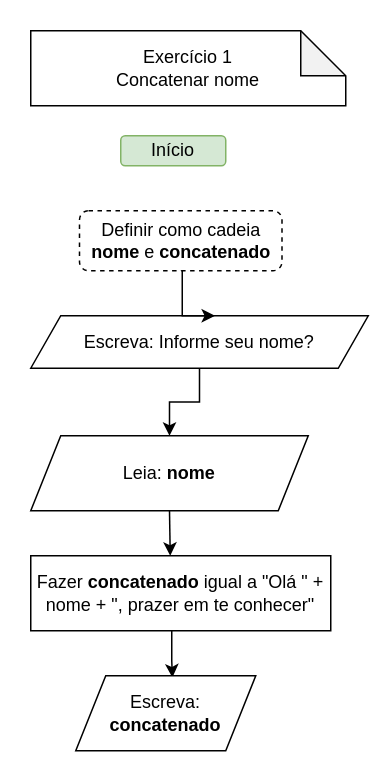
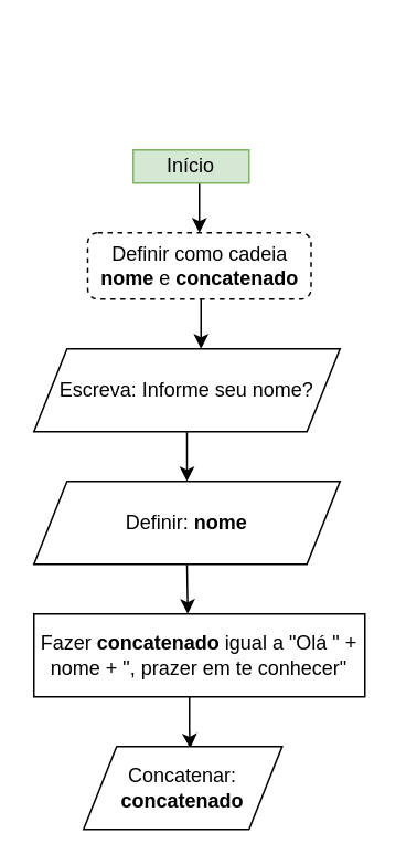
  <mxCell id="0" />
  <mxCell id="1" parent="0" />
- <mxCell id="3" value="Início" style="rounded=1;whiteSpace=wrap;html=1;fillColor=#d5e8d4;strokeColor=#82b366;" vertex="1" parent="1"><mxGeometry x="80" y="90" width="70" height="20" as="geometry" /></mxCell>
+ <mxCell id="2" value="" style="edgeStyle=orthogonalEdgeStyle;rounded=0;orthogonalLoop=1;jettySize=auto;html=1;" edge="1" parent="1" source="3" target="7"><mxGeometry relative="1" as="geometry"><Array as="points"><mxPoint x="120" y="120" /><mxPoint x="120" y="120" /></Array></mxGeometry></mxCell>
+ <mxCell id="3" value="Início" style="whiteSpace=wrap;html=1;fillColor=#d5e8d4;strokeColor=#82b366;rounded=0;" vertex="1" parent="1"><mxGeometry x="80" y="90" width="70" height="20" as="geometry" /></mxCell>
  <mxCell id="4" style="edgeStyle=orthogonalEdgeStyle;rounded=0;orthogonalLoop=1;jettySize=auto;html=1;exitX=0.5;exitY=1;exitDx=0;exitDy=0;" edge="1" parent="1" source="5" target="13"><mxGeometry relative="1" as="geometry" /></mxCell>
- <mxCell id="5" value="Escreva: Informe seu nome?" style="shape=parallelogram;perimeter=parallelogramPerimeter;whiteSpace=wrap;html=1;fixedSize=1;" vertex="1" parent="1"><mxGeometry x="20" y="210" width="225" height="35" as="geometry" /></mxCell>
+ <mxCell id="5" value="Escreva: Informe seu nome?" style="shape=parallelogram;perimeter=parallelogramPerimeter;whiteSpace=wrap;html=1;fixedSize=1;" vertex="1" parent="1"><mxGeometry x="20" y="210" width="185" height="50" as="geometry" /></mxCell>
  <mxCell id="6" style="edgeStyle=orthogonalEdgeStyle;rounded=0;orthogonalLoop=1;jettySize=auto;html=1;exitX=0.5;exitY=1;exitDx=0;exitDy=0;entryX=0.546;entryY=0;entryDx=0;entryDy=0;entryPerimeter=0;" edge="1" parent="1" source="7" target="5"><mxGeometry relative="1" as="geometry"><Array as="points"><mxPoint x="121" y="170" /></Array></mxGeometry></mxCell>
  <mxCell id="7" value="Definir como cadeia&lt;br&gt;&lt;b&gt;nome&lt;/b&gt; e&lt;b&gt; concatenado&lt;/b&gt;" style="whiteSpace=wrap;html=1;rounded=1;dashed=1;" vertex="1" parent="1"><mxGeometry x="52.5" y="140" width="135" height="40" as="geometry" /></mxCell>
  <mxCell id="8" value="" style="edgeStyle=orthogonalEdgeStyle;rounded=0;orthogonalLoop=1;jettySize=auto;html=1;entryX=0.537;entryY=0.023;entryDx=0;entryDy=0;entryPerimeter=0;" edge="1" parent="1" source="9" target="10"><mxGeometry relative="1" as="geometry"><Array as="points"><mxPoint x="114" y="440" /><mxPoint x="114" y="440" /></Array></mxGeometry></mxCell>
  <mxCell id="9" value="Fazer &lt;b&gt;concatenado&lt;/b&gt; igual a &quot;Olá &quot; + nome + &quot;, prazer em te conhecer&quot;" style="whiteSpace=wrap;html=1;" vertex="1" parent="1"><mxGeometry x="20" y="370" width="200" height="50" as="geometry" /></mxCell>
- <mxCell id="10" value="Escreva: &lt;br&gt;&lt;b&gt;concatenado&lt;/b&gt;" style="shape=parallelogram;perimeter=parallelogramPerimeter;whiteSpace=wrap;html=1;fixedSize=1;" vertex="1" parent="1"><mxGeometry x="50" y="450" width="120" height="50" as="geometry" /></mxCell>
- <mxCell id="11" value="Exercício 1&lt;br&gt;Concatenar nome" style="shape=note;whiteSpace=wrap;html=1;backgroundOutline=1;darkOpacity=0.05;" vertex="1" parent="1"><mxGeometry x="20" y="20" width="210" height="50" as="geometry" /></mxCell>
+ <mxCell id="10" value="Concatenar: &lt;br&gt;&lt;b&gt;concatenado&lt;/b&gt;" style="shape=parallelogram;perimeter=parallelogramPerimeter;whiteSpace=wrap;html=1;fixedSize=1;" vertex="1" parent="1"><mxGeometry x="50" y="450" width="120" height="50" as="geometry" /></mxCell>
  <mxCell id="12" style="edgeStyle=orthogonalEdgeStyle;rounded=0;orthogonalLoop=1;jettySize=auto;html=1;exitX=0.5;exitY=1;exitDx=0;exitDy=0;" edge="1" parent="1" source="13"><mxGeometry relative="1" as="geometry"><mxPoint x="113" y="370" as="targetPoint" /></mxGeometry></mxCell>
- <mxCell id="13" value="Leia: &lt;b&gt;nome&lt;/b&gt;" style="shape=parallelogram;perimeter=parallelogramPerimeter;whiteSpace=wrap;html=1;fixedSize=1;" vertex="1" parent="1"><mxGeometry x="20" y="290" width="185" height="50" as="geometry" /></mxCell>
+ <mxCell id="13" value="Definir: &lt;b&gt;nome&lt;/b&gt;" style="shape=parallelogram;perimeter=parallelogramPerimeter;whiteSpace=wrap;html=1;fixedSize=1;" vertex="1" parent="1"><mxGeometry x="20" y="290" width="185" height="50" as="geometry" /></mxCell>
